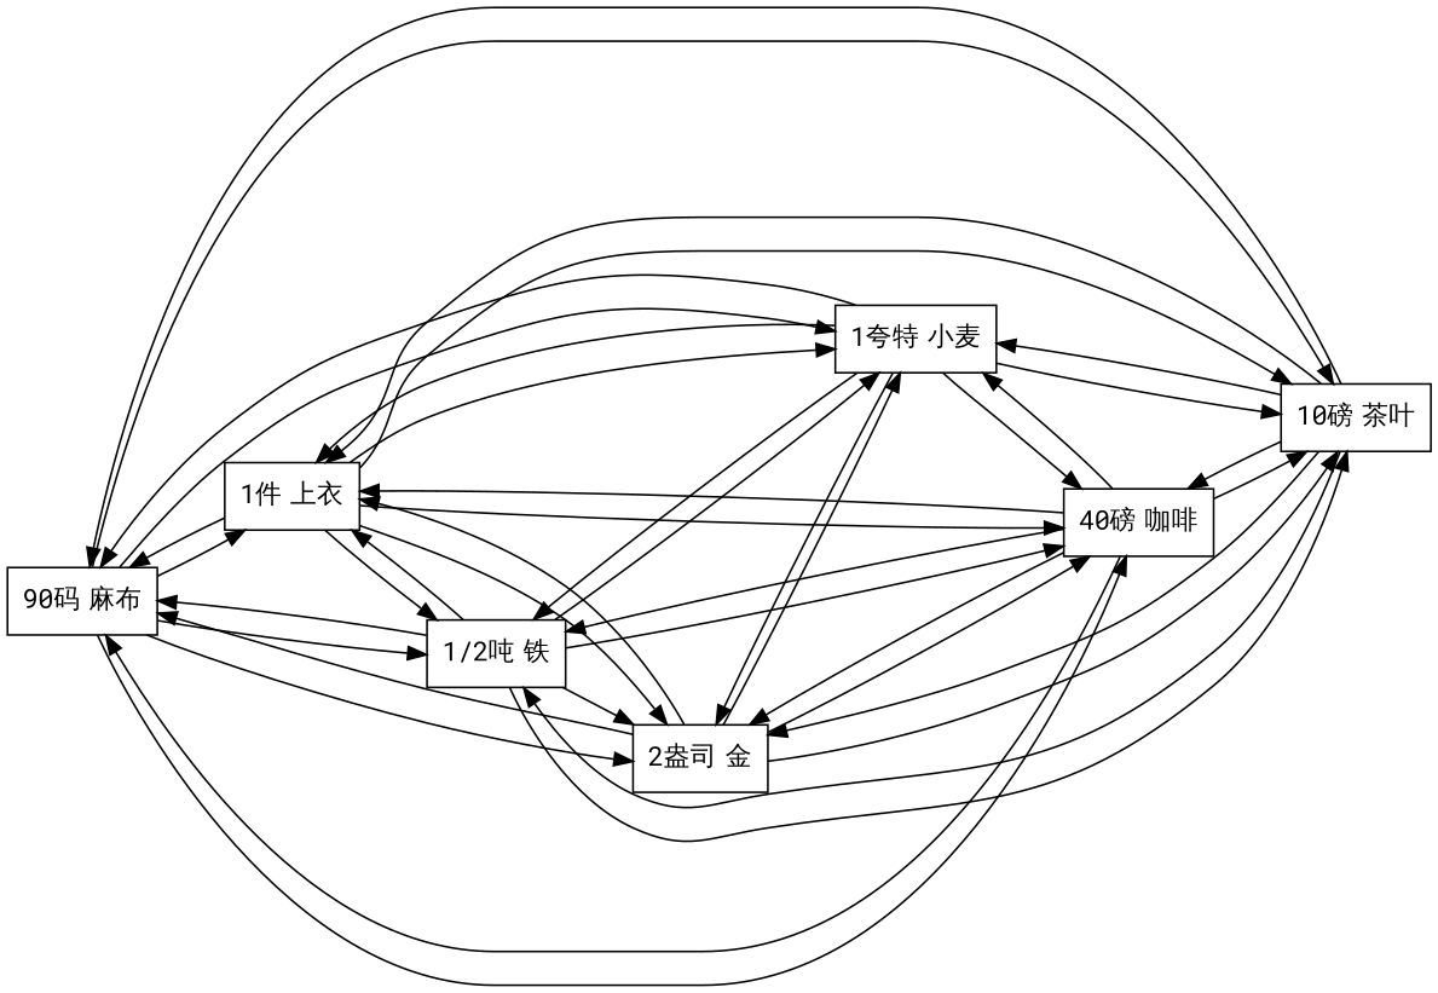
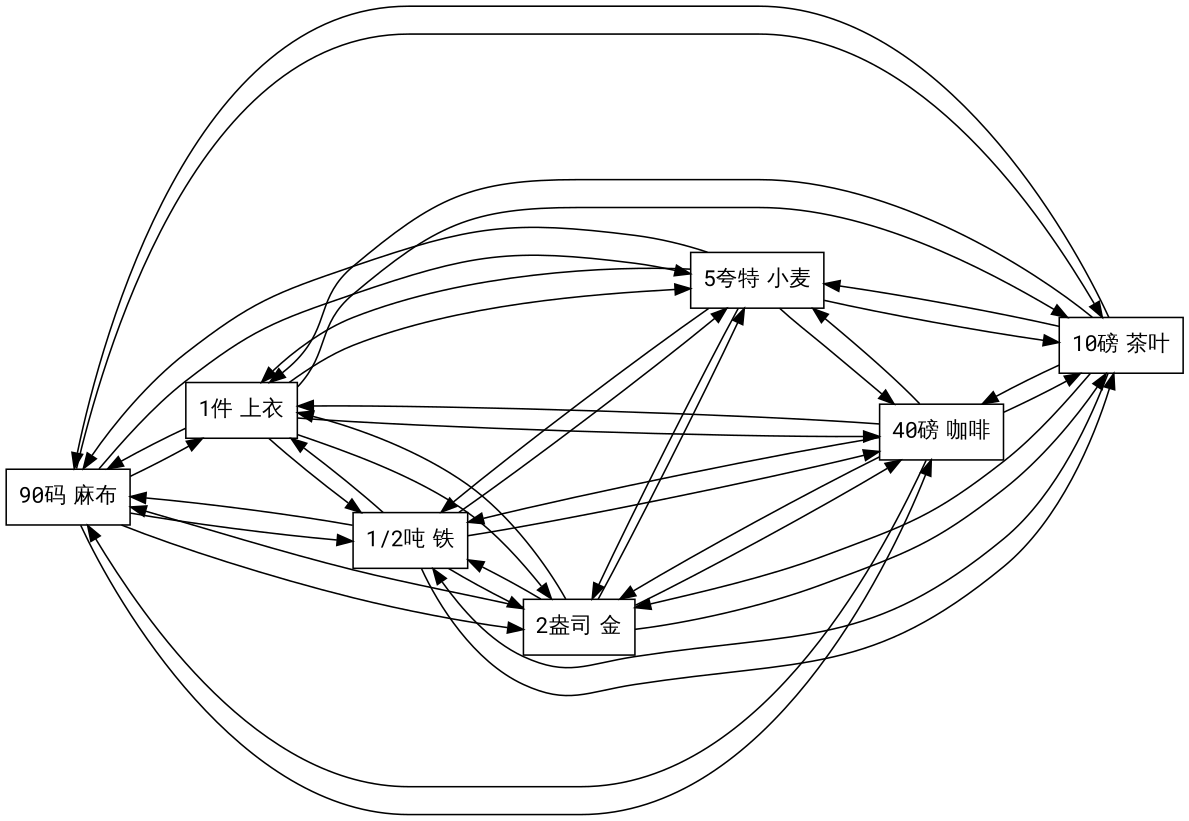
  digraph {
    fontname="Roboto Mono"
    rankdir=LR
    node [fontname="Roboto Mono" shape=record]
    edge [fontname="Roboto Mono"]
    n1 [label="90码 麻布"]
    "1件 上衣"
    "10磅 茶叶"
    "40磅 咖啡"
-   "1夸特 小麦"
+   "1夸特 小麦" [label="5夸特 小麦"]
    "2盎司 金"
    "1/2吨 铁"
    n1 -> "1件 上衣"
    n1 -> "10磅 茶叶"
    n1 -> "40磅 咖啡"
    n1 -> "1夸特 小麦"
    n1 -> "2盎司 金"
    n1 -> "1/2吨 铁"
    "1件 上衣" -> n1
    "1件 上衣" -> "10磅 茶叶"
    "1件 上衣" -> "40磅 咖啡"
    "1件 上衣" -> "1夸特 小麦"
    "1件 上衣" -> "2盎司 金"
    "1件 上衣" -> "1/2吨 铁"
    "10磅 茶叶" -> n1
    "10磅 茶叶" -> "1件 上衣"
    "10磅 茶叶" -> "40磅 咖啡"
    "10磅 茶叶" -> "1夸特 小麦"
    "10磅 茶叶" -> "2盎司 金"
    "10磅 茶叶" -> "1/2吨 铁"
    "40磅 咖啡" -> n1
    "40磅 咖啡" -> "1件 上衣"
    "40磅 咖啡" -> "10磅 茶叶"
    "40磅 咖啡" -> "1夸特 小麦"
    "40磅 咖啡" -> "2盎司 金"
    "40磅 咖啡" -> "1/2吨 铁"
    "1夸特 小麦" -> n1
    "1夸特 小麦" -> "1件 上衣"
    "1夸特 小麦" -> "10磅 茶叶"
    "1夸特 小麦" -> "40磅 咖啡"
    "1夸特 小麦" -> "2盎司 金"
    "1夸特 小麦" -> "1/2吨 铁"
    "2盎司 金" -> n1
    "2盎司 金" -> "1件 上衣"
    "2盎司 金" -> "10磅 茶叶"
    "2盎司 金" -> "40磅 咖啡"
    "2盎司 金" -> "1夸特 小麦"
+   "2盎司 金" -> "1/2吨 铁"
    "1/2吨 铁" -> n1
    "1/2吨 铁" -> "1件 上衣"
    "1/2吨 铁" -> "10磅 茶叶"
    "1/2吨 铁" -> "40磅 咖啡"
    "1/2吨 铁" -> "1夸特 小麦"
    "1/2吨 铁" -> "2盎司 金"
  }
